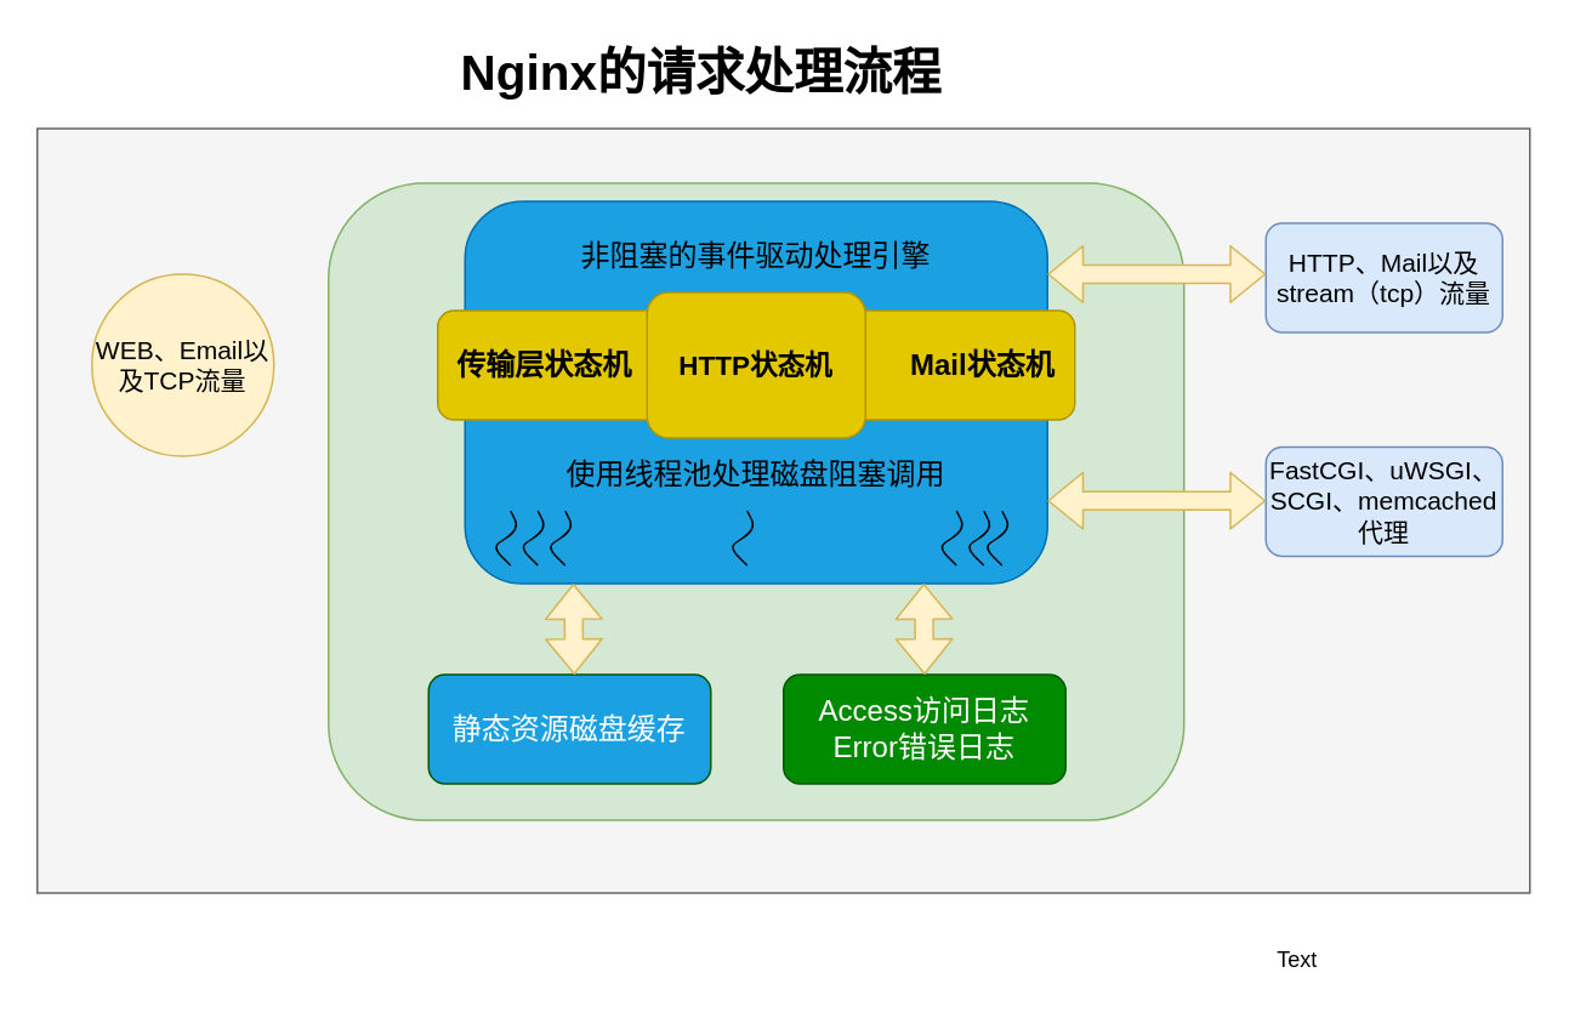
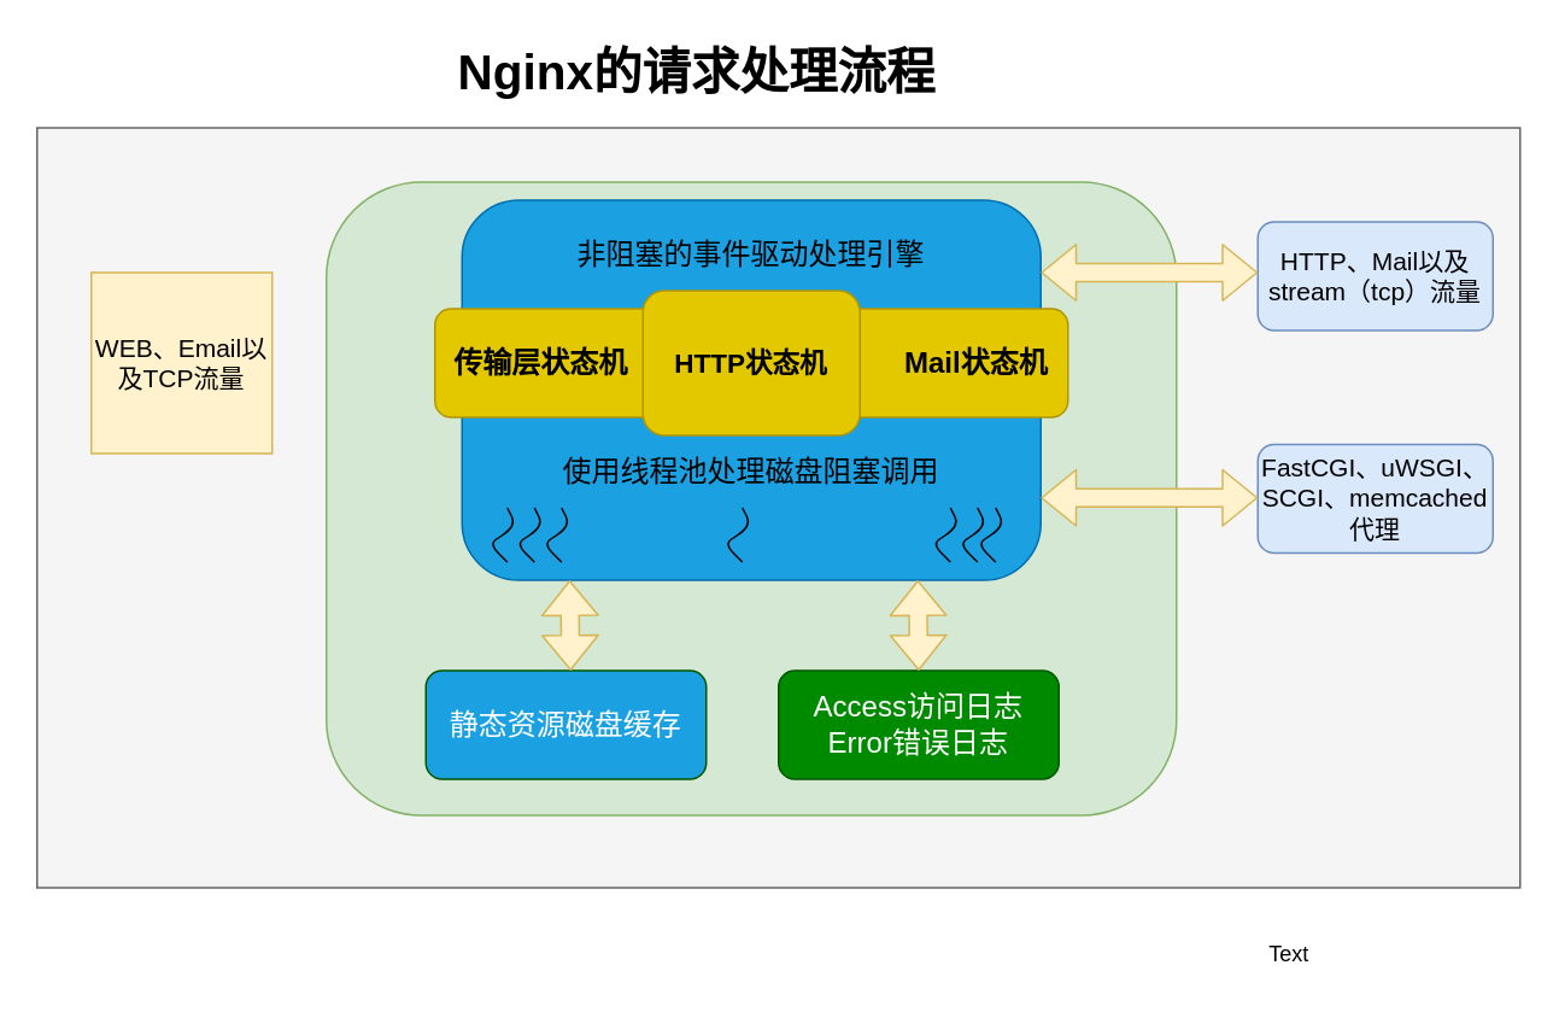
  <mxCell id="0" />
  <mxCell id="1" parent="0" />
  <mxCell id="2" value="&lt;font style=&quot;font-size: 27px&quot;&gt;&lt;b&gt;Nginx的请求处理流程&lt;/b&gt;&lt;/font&gt;" style="text;html=1;strokeColor=none;fillColor=none;align=center;verticalAlign=middle;whiteSpace=wrap;rounded=0;" vertex="1" parent="1"><mxGeometry x="235" y="20" width="300" height="40" as="geometry" /></mxCell>
  <mxCell id="3" value="" style="rounded=0;whiteSpace=wrap;html=1;fillColor=#f5f5f5;strokeColor=#666666;fontColor=#333333;" vertex="1" parent="1"><mxGeometry x="20" y="70" width="820" height="420" as="geometry" /></mxCell>
- <mxCell id="4" value="&lt;font style=&quot;font-size: 14px&quot;&gt;WEB、Email以及TCP流量&lt;/font&gt;" style="ellipse;whiteSpace=wrap;html=1;aspect=fixed;fillColor=#fff2cc;strokeColor=#d6b656;" vertex="1" parent="1"><mxGeometry x="50" y="150" width="100" height="100" as="geometry" /></mxCell>
+ <mxCell id="4" value="&lt;font style=&quot;font-size: 14px&quot;&gt;WEB、Email以及TCP流量&lt;/font&gt;" style="whiteSpace=wrap;html=1;aspect=fixed;fillColor=#fff2cc;strokeColor=#d6b656;rounded=0;" vertex="1" parent="1"><mxGeometry x="50" y="150" width="100" height="100" as="geometry" /></mxCell>
  <mxCell id="5" value="" style="rounded=1;whiteSpace=wrap;html=1;fillColor=#d5e8d4;strokeColor=#82b366;" vertex="1" parent="1"><mxGeometry x="180" y="100" width="470" height="350" as="geometry" /></mxCell>
  <mxCell id="6" value="" style="rounded=1;whiteSpace=wrap;html=1;fillColor=#1ba1e2;strokeColor=#006EAF;fontColor=#ffffff;" vertex="1" parent="1"><mxGeometry x="255" y="110" width="320" height="210" as="geometry" /></mxCell>
  <mxCell id="7" value="&lt;font style=&quot;font-size: 16px&quot;&gt;非阻塞的事件驱动处理引擎&lt;/font&gt;" style="text;html=1;strokeColor=none;fillColor=none;align=center;verticalAlign=middle;whiteSpace=wrap;rounded=0;" vertex="1" parent="1"><mxGeometry x="300" y="130" width="230" height="20" as="geometry" /></mxCell>
  <mxCell id="8" value="&lt;font style=&quot;font-size: 16px&quot; color=&quot;#000000&quot;&gt;&lt;b&gt;&amp;nbsp; 传输层状态机&lt;/b&gt;&lt;/font&gt;" style="rounded=1;whiteSpace=wrap;html=1;fillColor=#e3c800;strokeColor=#B09500;fontColor=#ffffff;align=left;" vertex="1" parent="1"><mxGeometry x="240" y="170" width="150" height="60" as="geometry" /></mxCell>
  <mxCell id="9" value="&lt;font style=&quot;font-size: 16px&quot; color=&quot;#000000&quot;&gt;&lt;b&gt;Mail状态机&amp;nbsp;&amp;nbsp;&lt;/b&gt;&lt;/font&gt;" style="rounded=1;whiteSpace=wrap;html=1;fillColor=#e3c800;strokeColor=#B09500;fontColor=#ffffff;align=right;" vertex="1" parent="1"><mxGeometry x="440" y="170" width="150" height="60" as="geometry" /></mxCell>
  <mxCell id="10" value="&lt;font style=&quot;font-size: 15px&quot; color=&quot;#000000&quot;&gt;&lt;b&gt;HTTP状态机&lt;/b&gt;&lt;/font&gt;" style="rounded=1;whiteSpace=wrap;html=1;fillColor=#e3c800;strokeColor=#B09500;fontColor=#ffffff;" vertex="1" parent="1"><mxGeometry x="355" y="160" width="120" height="80" as="geometry" /></mxCell>
  <mxCell id="11" value="&lt;font style=&quot;font-size: 16px&quot;&gt;使用线程池处理磁盘阻塞调用&lt;/font&gt;" style="text;html=1;strokeColor=none;fillColor=none;align=center;verticalAlign=middle;whiteSpace=wrap;rounded=0;" vertex="1" parent="1"><mxGeometry x="300" y="250" width="230" height="20" as="geometry" /></mxCell>
  <mxCell id="12" value="" style="endArrow=none;html=1;" edge="1" parent="1"><mxGeometry width="50" height="50" relative="1" as="geometry"><mxPoint x="280" y="280" as="sourcePoint" /><mxPoint x="280" y="310" as="targetPoint" /><Array as="points"><mxPoint x="285" y="290" /><mxPoint x="270" y="300" /></Array></mxGeometry></mxCell>
  <mxCell id="13" value="" style="endArrow=none;html=1;" edge="1" parent="1"><mxGeometry width="50" height="50" relative="1" as="geometry"><mxPoint x="295" y="280" as="sourcePoint" /><mxPoint x="295" y="310" as="targetPoint" /><Array as="points"><mxPoint x="300" y="290" /><mxPoint x="285" y="300" /></Array></mxGeometry></mxCell>
  <mxCell id="14" value="" style="endArrow=none;html=1;" edge="1" parent="1"><mxGeometry width="50" height="50" relative="1" as="geometry"><mxPoint x="310" y="280" as="sourcePoint" /><mxPoint x="310" y="310" as="targetPoint" /><Array as="points"><mxPoint x="315" y="290" /><mxPoint x="300" y="300" /></Array></mxGeometry></mxCell>
  <mxCell id="15" value="" style="endArrow=none;html=1;" edge="1" parent="1"><mxGeometry width="50" height="50" relative="1" as="geometry"><mxPoint x="550" y="280" as="sourcePoint" /><mxPoint x="550" y="310" as="targetPoint" /><Array as="points"><mxPoint x="555" y="290" /><mxPoint x="540" y="300" /></Array></mxGeometry></mxCell>
  <mxCell id="16" value="" style="endArrow=none;html=1;" edge="1" parent="1"><mxGeometry width="50" height="50" relative="1" as="geometry"><mxPoint x="410" y="280" as="sourcePoint" /><mxPoint x="410" y="310" as="targetPoint" /><Array as="points"><mxPoint x="415" y="290" /><mxPoint x="400" y="300" /></Array></mxGeometry></mxCell>
  <mxCell id="17" value="" style="endArrow=none;html=1;" edge="1" parent="1"><mxGeometry width="50" height="50" relative="1" as="geometry"><mxPoint x="525" y="280" as="sourcePoint" /><mxPoint x="525" y="310" as="targetPoint" /><Array as="points"><mxPoint x="530" y="290" /><mxPoint x="515" y="300" /></Array></mxGeometry></mxCell>
  <mxCell id="18" value="" style="endArrow=none;html=1;" edge="1" parent="1"><mxGeometry width="50" height="50" relative="1" as="geometry"><mxPoint x="540" y="280" as="sourcePoint" /><mxPoint x="540" y="310" as="targetPoint" /><Array as="points"><mxPoint x="545" y="290" /><mxPoint x="530" y="300" /></Array></mxGeometry></mxCell>
  <mxCell id="19" value="&lt;font style=&quot;font-size: 16px&quot;&gt;静态资源磁盘缓存&lt;/font&gt;" style="rounded=1;whiteSpace=wrap;html=1;fillColor=#1ba1e2;strokeColor=#005700;fontColor=#ffffff;" vertex="1" parent="1"><mxGeometry x="235" y="370" width="155" height="60" as="geometry" /></mxCell>
  <mxCell id="20" value="&lt;span style=&quot;font-size: 16px&quot;&gt;Access访问日志&lt;br&gt;Error错误日志&lt;br&gt;&lt;/span&gt;" style="rounded=1;whiteSpace=wrap;html=1;fillColor=#008a00;strokeColor=#005700;fontColor=#ffffff;" vertex="1" parent="1"><mxGeometry x="430" y="370" width="155" height="60" as="geometry" /></mxCell>
  <mxCell id="21" value="" style="shape=flexArrow;endArrow=classic;startArrow=classic;html=1;fillColor=#fff2cc;strokeColor=#d6b656;" edge="1" parent="1"><mxGeometry width="50" height="50" relative="1" as="geometry"><mxPoint x="315" y="370" as="sourcePoint" /><mxPoint x="314.5" y="320" as="targetPoint" /></mxGeometry></mxCell>
  <mxCell id="22" value="" style="shape=flexArrow;endArrow=classic;startArrow=classic;html=1;fillColor=#fff2cc;strokeColor=#d6b656;" edge="1" parent="1"><mxGeometry width="50" height="50" relative="1" as="geometry"><mxPoint x="507.5" y="370" as="sourcePoint" /><mxPoint x="507" y="320" as="targetPoint" /></mxGeometry></mxCell>
  <mxCell id="23" value="&lt;font style=&quot;font-size: 14px&quot;&gt;HTTP、Mail以及stream（tcp）流量&lt;/font&gt;" style="rounded=1;whiteSpace=wrap;html=1;fillColor=#dae8fc;strokeColor=#6c8ebf;" vertex="1" parent="1"><mxGeometry x="695" y="122" width="130" height="60" as="geometry" /></mxCell>
  <mxCell id="24" value="&lt;font style=&quot;font-size: 14px&quot;&gt;FastCGI、uWSGI、SCGI、memcached代理&lt;/font&gt;" style="rounded=1;whiteSpace=wrap;html=1;fillColor=#dae8fc;strokeColor=#6c8ebf;" vertex="1" parent="1"><mxGeometry x="695" y="245" width="130" height="60" as="geometry" /></mxCell>
  <mxCell id="25" value="Text" style="text;html=1;align=center;verticalAlign=middle;resizable=0;points=[];autosize=1;" vertex="1" parent="1"><mxGeometry x="692" y="517" width="40" height="20" as="geometry" /></mxCell>
  <mxCell id="26" value="" style="shape=flexArrow;endArrow=classic;startArrow=classic;html=1;fillColor=#fff2cc;strokeColor=#d6b656;" edge="1" parent="1"><mxGeometry width="50" height="50" relative="1" as="geometry"><mxPoint x="575" y="150" as="sourcePoint" /><mxPoint x="695" y="150" as="targetPoint" /></mxGeometry></mxCell>
  <mxCell id="27" value="" style="shape=flexArrow;endArrow=classic;startArrow=classic;html=1;fillColor=#fff2cc;strokeColor=#d6b656;" edge="1" parent="1"><mxGeometry width="50" height="50" relative="1" as="geometry"><mxPoint x="575" y="274.5" as="sourcePoint" /><mxPoint x="695" y="274.5" as="targetPoint" /></mxGeometry></mxCell>
